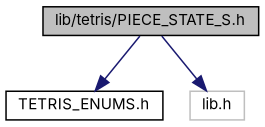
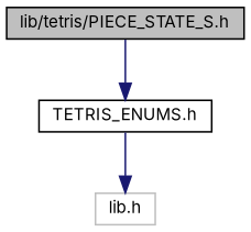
  digraph {
    fontname=Inter
    node [color=black fillcolor=white fontname=Inter fontsize=10 shape=record style=filled]
    edge [color=midnightblue fontname=Inter fontsize=10 labelfontname=Helvetica labelfontsize=10 style=solid]
    n1 [fillcolor=grey75 fontcolor=black height=0.2 label="lib/tetris/PIECE_STATE_S.h" width=0.4]
    n2 [height=0.2 label="TETRIS_ENUMS.h" width=0.4]
    n3 [color=grey75 height=0.2 label="lib.h" width=0.4]
    n1 -> n2
-   n1 -> n3
+   n2 -> n3
  }
